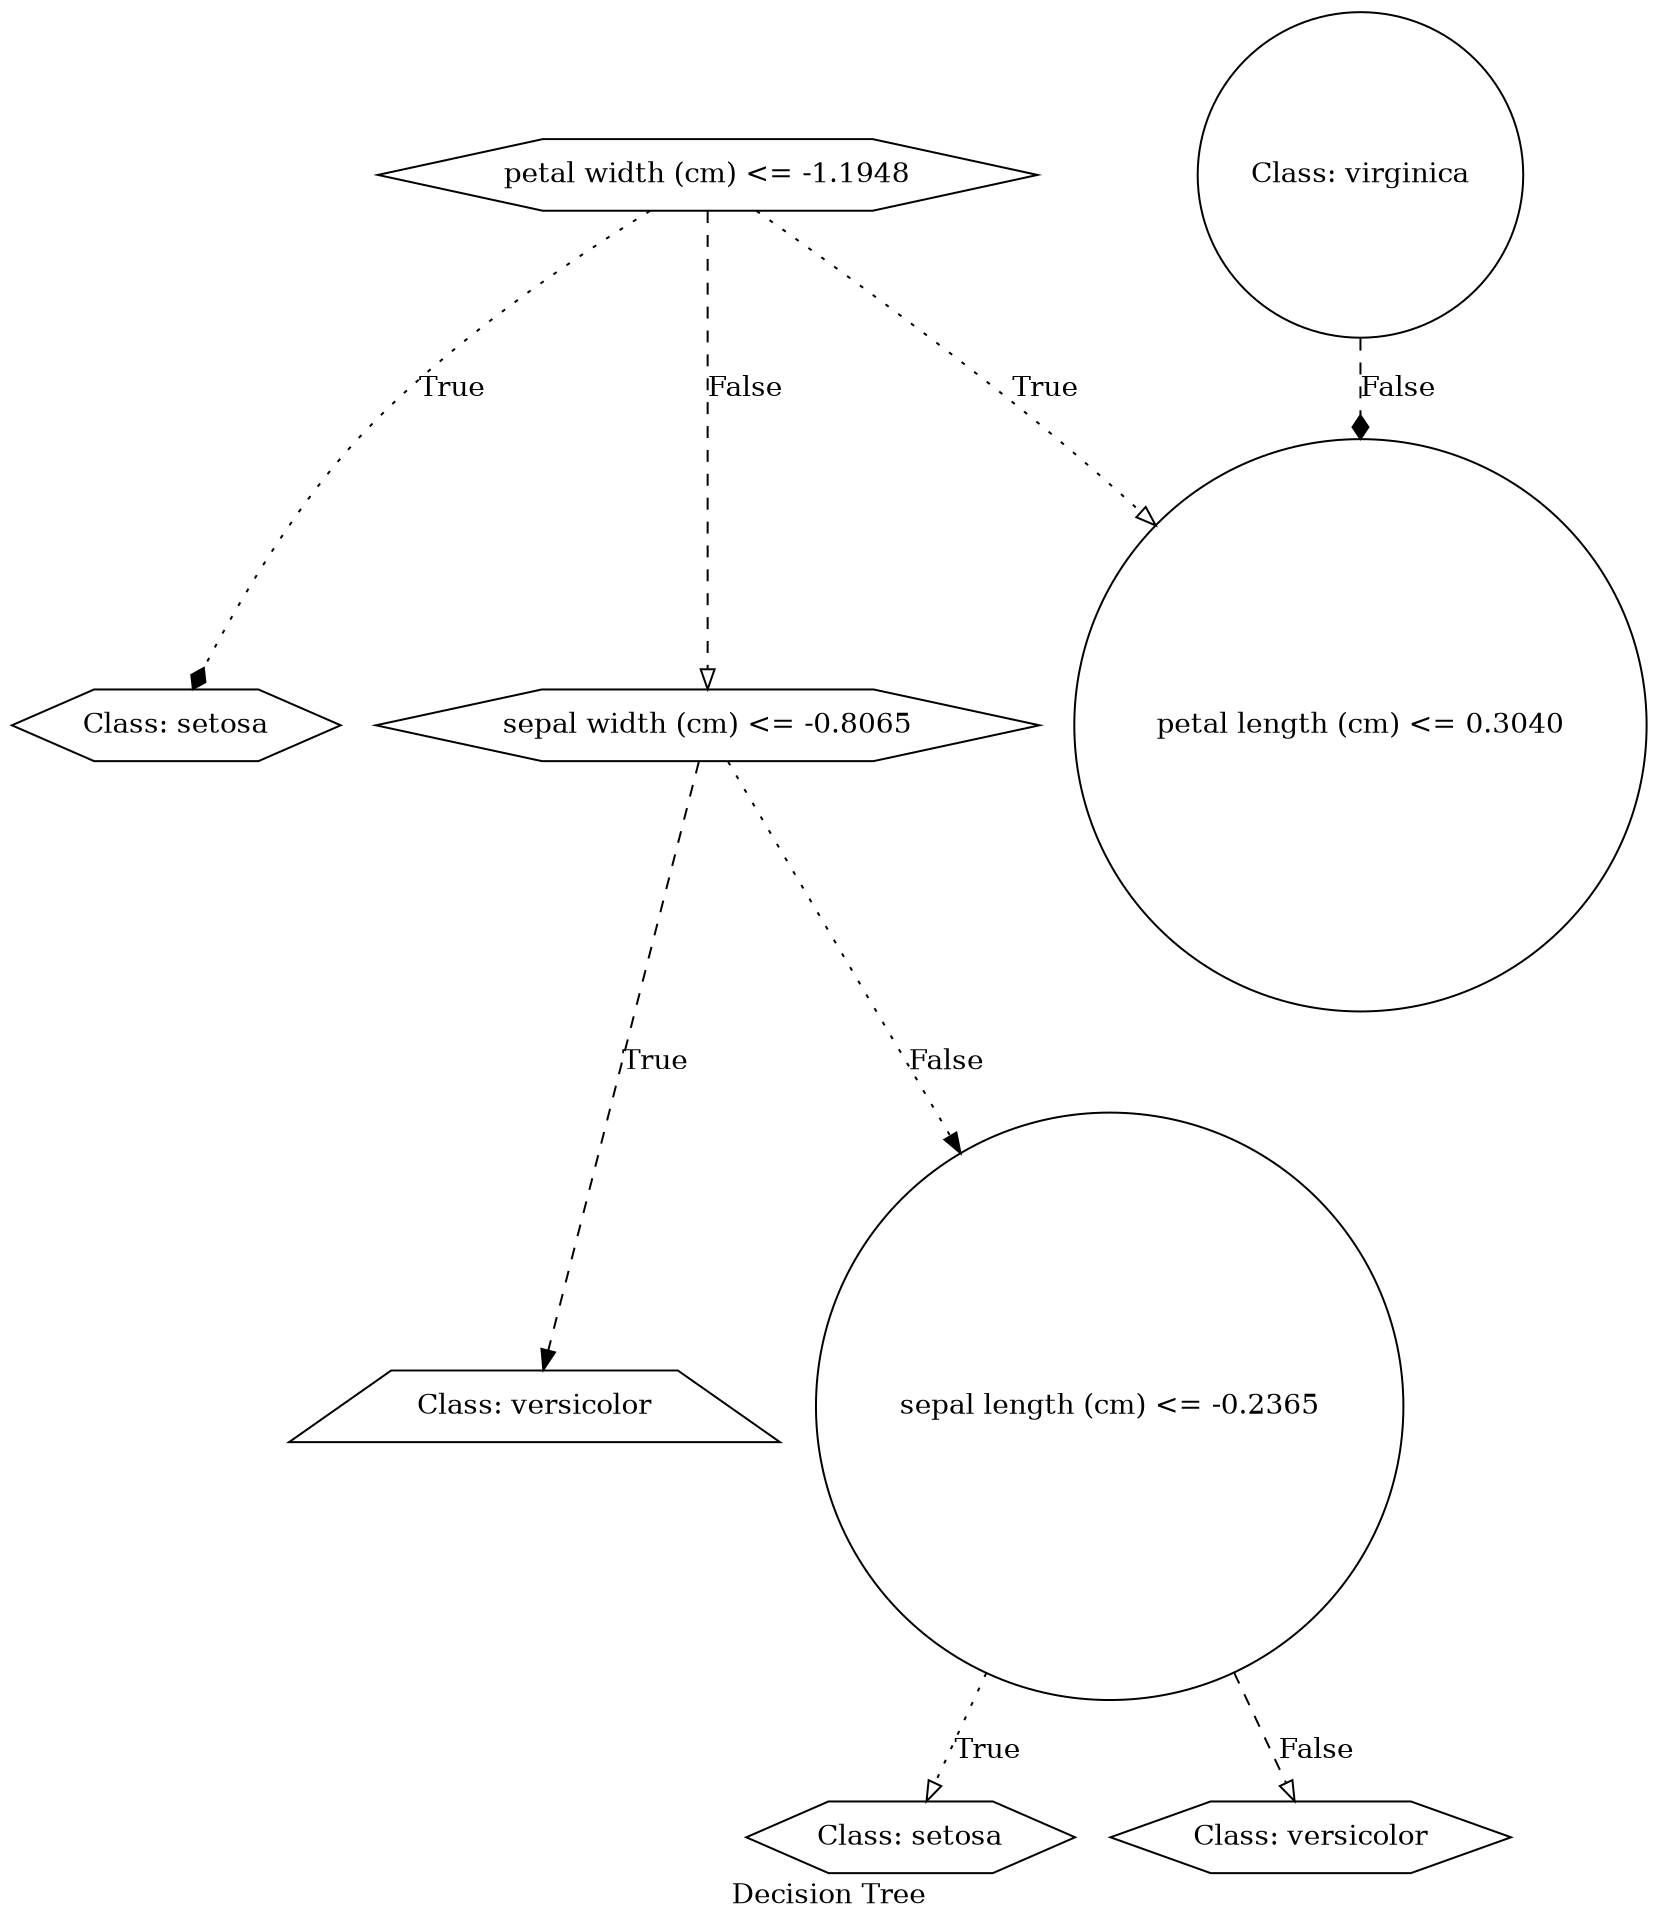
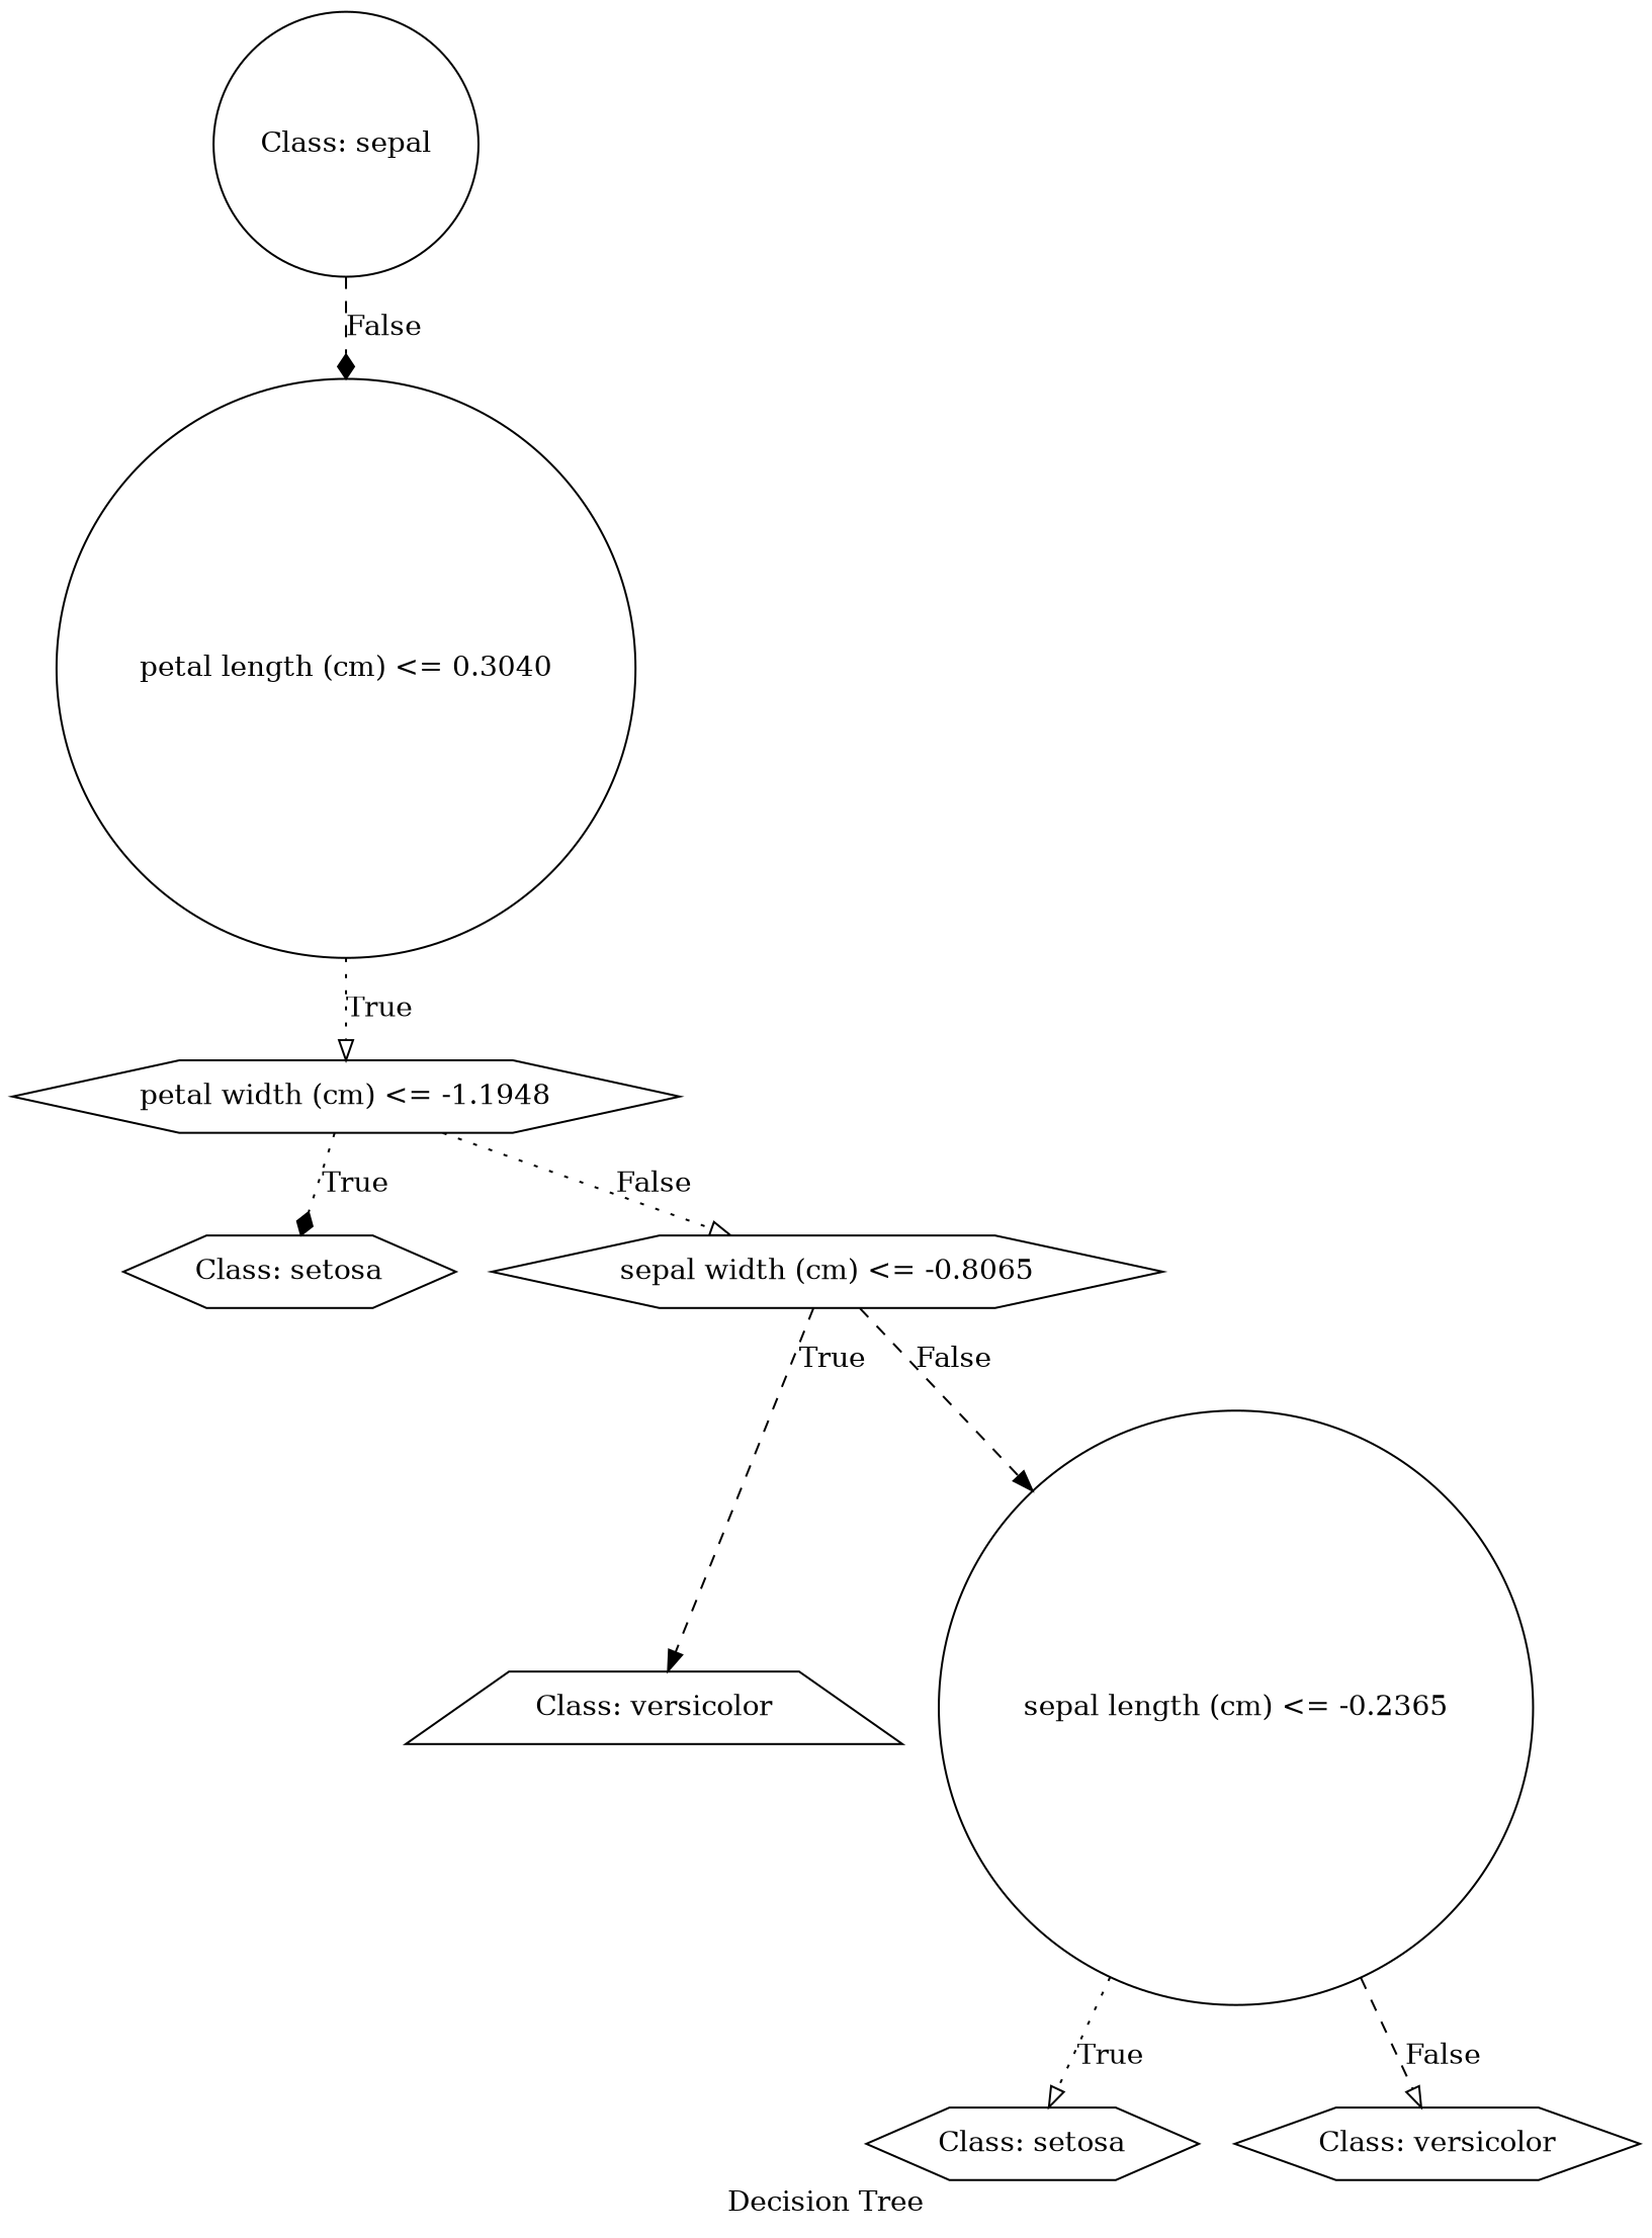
  digraph {
    label="Decision Tree"
    node [shape=hexagon]
    edge [arrowhead=onormal style=dotted]
    n1 [label="petal length (cm) <= 0.3040" shape=circle]
    n2 [label="petal width (cm) <= -1.1948"]
    n3 [label="Class: setosa"]
    n4 [label="sepal width (cm) <= -0.8065"]
-   n5 [label="Class: virginica" shape=circle]
+   n5 [label="Class: sepal" shape=circle]
    n6 [label="Class: versicolor" shape=trapezium]
    n7 [label="sepal length (cm) <= -0.2365" shape=circle]
    n8 [label="Class: setosa"]
    n9 [label="Class: versicolor"]
-   n2 -> n1 [label=True]
+   n1 -> n2 [label=True]
    n2 -> n3 [arrowhead=diamond label=True]
-   n2 -> n4 [label=False style=dashed]
+   n2 -> n4 [label=False]
    n4 -> n6 [arrowhead=normal label=True style=dashed]
-   n4 -> n7 [arrowhead=normal label=False]
+   n4 -> n7 [arrowhead=normal label=False style=dashed]
    n5 -> n1 [arrowhead=diamond label=False style=dashed]
    n7 -> n8 [label=True]
    n7 -> n9 [label=False style=dashed]
  }
